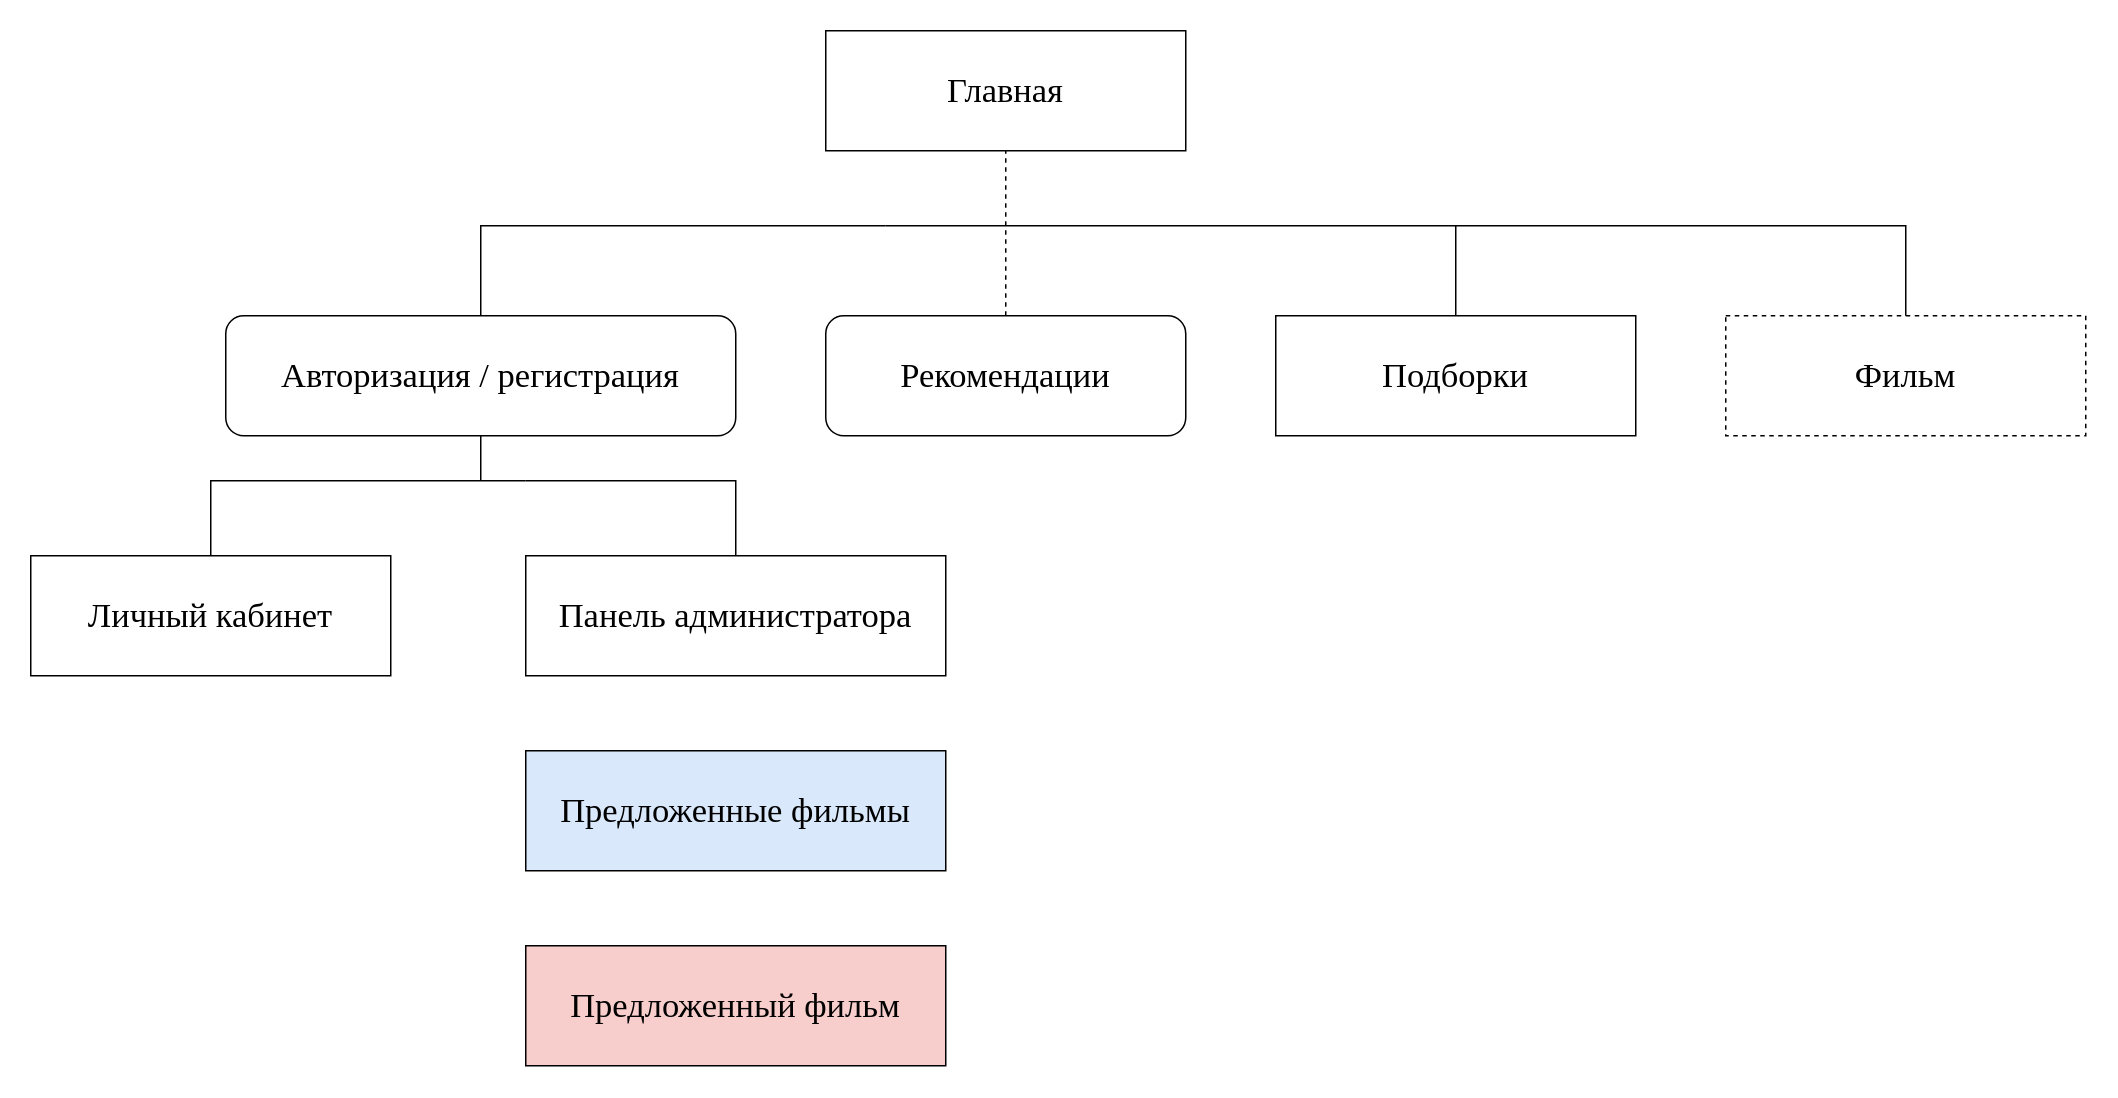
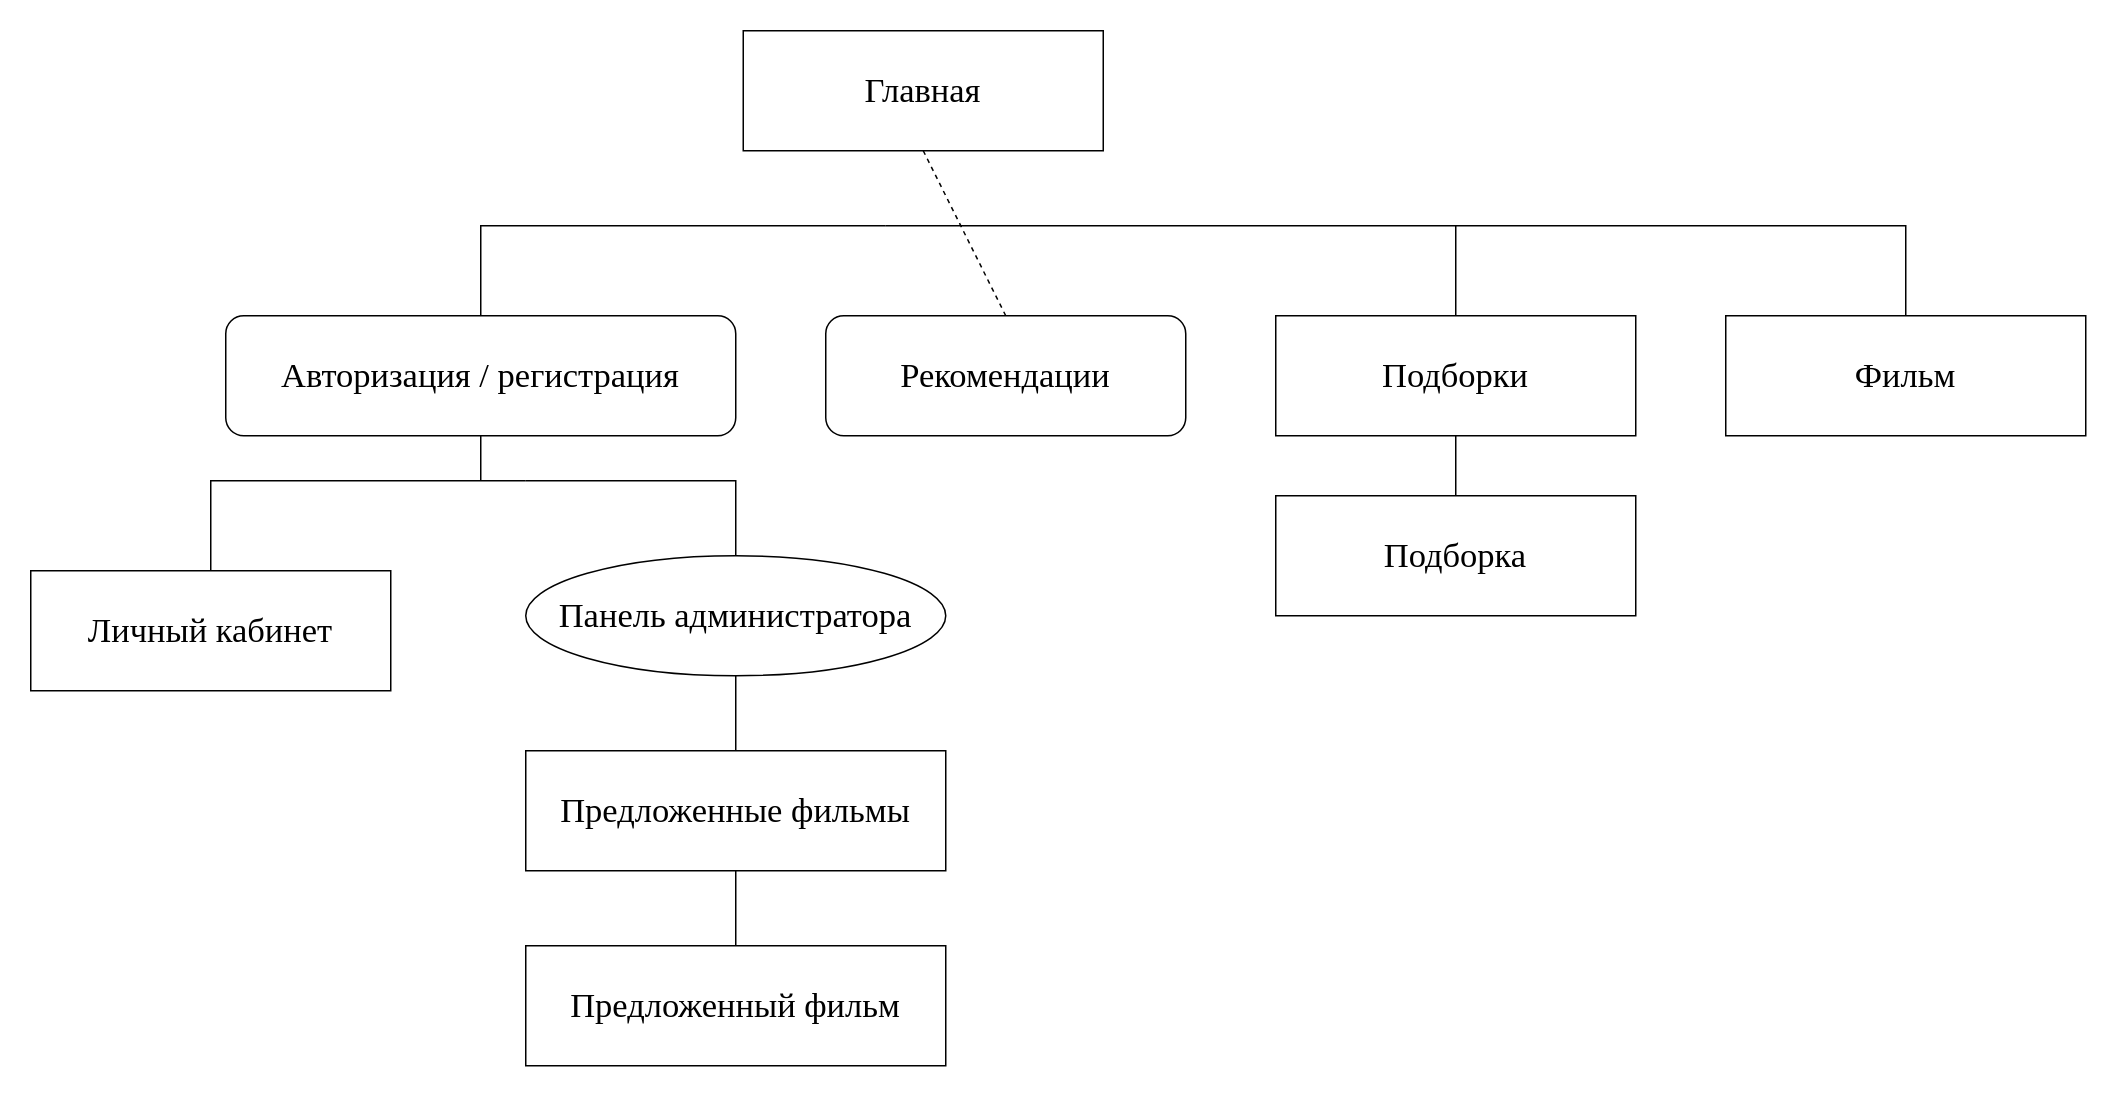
  <mxCell id="0" />
  <mxCell id="1" parent="0" />
- <mxCell id="2" value="&lt;font style=&quot;font-size: 23px;&quot;&gt;Главная&lt;/font&gt;" style="rounded=0;whiteSpace=wrap;html=1;fontFamily=Times New Roman;" parent="1" vertex="1"><mxGeometry x="550" y="20" width="240" height="80" as="geometry" /></mxCell>
+ <mxCell id="2" value="&lt;font style=&quot;font-size: 23px;&quot;&gt;Главная&lt;/font&gt;" style="rounded=0;whiteSpace=wrap;html=1;fontFamily=Times New Roman;" parent="1" vertex="1"><mxGeometry x="495" y="20" width="240" height="80" as="geometry" /></mxCell>
  <mxCell id="3" value="&lt;font style=&quot;font-size: 23px;&quot;&gt;Авторизация / регистрация&lt;/font&gt;" style="whiteSpace=wrap;html=1;fontFamily=Times New Roman;rounded=1;" parent="1" vertex="1"><mxGeometry x="150" y="210" width="340" height="80" as="geometry" /></mxCell>
  <mxCell id="4" value="&lt;font style=&quot;font-size: 23px;&quot;&gt;Подборки&lt;/font&gt;" style="rounded=0;whiteSpace=wrap;html=1;fontFamily=Times New Roman;" parent="1" vertex="1"><mxGeometry x="850" y="210" width="240" height="80" as="geometry" /></mxCell>
  <mxCell id="5" value="&lt;font style=&quot;font-size: 23px;&quot;&gt;Рекомендации&lt;/font&gt;" style="whiteSpace=wrap;html=1;fontFamily=Times New Roman;rounded=1;" parent="1" vertex="1"><mxGeometry x="550" y="210" width="240" height="80" as="geometry" /></mxCell>
- <mxCell id="6" value="&lt;font style=&quot;font-size: 23px;&quot;&gt;Личный кабинет&lt;/font&gt;" style="rounded=0;whiteSpace=wrap;html=1;fontFamily=Times New Roman;" parent="1" vertex="1"><mxGeometry x="20" y="370" width="240" height="80" as="geometry" /></mxCell>
- <mxCell id="8" value="&lt;font style=&quot;font-size: 23px;&quot;&gt;Панель администратора&lt;/font&gt;" style="rounded=0;whiteSpace=wrap;html=1;fontFamily=Times New Roman;" parent="1" vertex="1"><mxGeometry x="350" y="370" width="280" height="80" as="geometry" /></mxCell>
- <mxCell id="9" value="&lt;font style=&quot;font-size: 23px;&quot;&gt;Фильм&lt;/font&gt;" style="rounded=0;whiteSpace=wrap;html=1;fontFamily=Times New Roman;dashed=1;" parent="1" vertex="1"><mxGeometry x="1150" y="210" width="240" height="80" as="geometry" /></mxCell>
- <mxCell id="10" value="&lt;font style=&quot;font-size: 23px;&quot;&gt;Предложенные фильмы&lt;/font&gt;" style="rounded=0;whiteSpace=wrap;html=1;fontFamily=Times New Roman;fillColor=#dae8fc;" parent="1" vertex="1"><mxGeometry x="350" y="500" width="280" height="80" as="geometry" /></mxCell>
- <mxCell id="11" value="&lt;font style=&quot;font-size: 23px;&quot;&gt;Предложенный фильм&lt;/font&gt;" style="rounded=0;whiteSpace=wrap;html=1;fontFamily=Times New Roman;fillColor=#f8cecc;" parent="1" vertex="1"><mxGeometry x="350" y="630" width="280" height="80" as="geometry" /></mxCell>
+ <mxCell id="6" value="&lt;font style=&quot;font-size: 23px;&quot;&gt;Личный кабинет&lt;/font&gt;" style="rounded=0;whiteSpace=wrap;html=1;fontFamily=Times New Roman;" parent="1" vertex="1"><mxGeometry x="20" y="380" width="240" height="80" as="geometry" /></mxCell>
+ <mxCell id="7" value="&lt;font style=&quot;font-size: 23px;&quot;&gt;Подборка&lt;/font&gt;" style="rounded=0;whiteSpace=wrap;html=1;fontFamily=Times New Roman;" parent="1" vertex="1"><mxGeometry x="850" y="330" width="240" height="80" as="geometry" /></mxCell>
+ <mxCell id="8" value="&lt;font style=&quot;font-size: 23px;&quot;&gt;Панель администратора&lt;/font&gt;" style="ellipse;whiteSpace=wrap;html=1;fontFamily=Times New Roman;" parent="1" vertex="1"><mxGeometry x="350" y="370" width="280" height="80" as="geometry" /></mxCell>
+ <mxCell id="9" value="&lt;font style=&quot;font-size: 23px;&quot;&gt;Фильм&lt;/font&gt;" style="rounded=0;whiteSpace=wrap;html=1;fontFamily=Times New Roman;" parent="1" vertex="1"><mxGeometry x="1150" y="210" width="240" height="80" as="geometry" /></mxCell>
+ <mxCell id="10" value="&lt;font style=&quot;font-size: 23px;&quot;&gt;Предложенные фильмы&lt;/font&gt;" style="rounded=0;whiteSpace=wrap;html=1;fontFamily=Times New Roman;" parent="1" vertex="1"><mxGeometry x="350" y="500" width="280" height="80" as="geometry" /></mxCell>
+ <mxCell id="11" value="&lt;font style=&quot;font-size: 23px;&quot;&gt;Предложенный фильм&lt;/font&gt;" style="rounded=0;whiteSpace=wrap;html=1;fontFamily=Times New Roman;" parent="1" vertex="1"><mxGeometry x="350" y="630" width="280" height="80" as="geometry" /></mxCell>
  <mxCell id="12" style="edgeStyle=orthogonalEdgeStyle;rounded=0;orthogonalLoop=1;jettySize=auto;html=1;exitX=0.5;exitY=1;exitDx=0;exitDy=0;fontFamily=Times New Roman;" parent="1" source="9" target="9" edge="1"><mxGeometry relative="1" as="geometry" /></mxCell>
  <mxCell id="13" value="" style="endArrow=none;html=1;rounded=0;entryX=0.5;entryY=1;entryDx=0;entryDy=0;exitX=0.5;exitY=0;exitDx=0;exitDy=0;fontFamily=Times New Roman;dashed=1;" parent="1" source="5" target="2" edge="1"><mxGeometry width="50" height="50" relative="1" as="geometry"><mxPoint x="590" y="180" as="sourcePoint" /><mxPoint x="490" y="120" as="targetPoint" /></mxGeometry></mxCell>
  <mxCell id="14" value="" style="endArrow=none;html=1;rounded=0;exitX=0.5;exitY=0;exitDx=0;exitDy=0;fontFamily=Times New Roman;" parent="1" source="3" edge="1"><mxGeometry width="50" height="50" relative="1" as="geometry"><mxPoint x="410" y="150" as="sourcePoint" /><mxPoint x="590" y="150" as="targetPoint" /><Array as="points"><mxPoint x="320" y="150" /></Array></mxGeometry></mxCell>
  <mxCell id="15" value="" style="endArrow=none;html=1;rounded=0;entryX=0.5;entryY=0;entryDx=0;entryDy=0;fontFamily=Times New Roman;" parent="1" target="4" edge="1"><mxGeometry width="50" height="50" relative="1" as="geometry"><mxPoint x="590" y="150" as="sourcePoint" /><mxPoint x="760" y="80" as="targetPoint" /><Array as="points"><mxPoint x="740" y="150" /><mxPoint x="970" y="150" /></Array></mxGeometry></mxCell>
  <mxCell id="16" value="" style="endArrow=none;html=1;rounded=0;entryX=0.5;entryY=0;entryDx=0;entryDy=0;fontFamily=Times New Roman;" parent="1" target="9" edge="1"><mxGeometry width="50" height="50" relative="1" as="geometry"><mxPoint x="970" y="150" as="sourcePoint" /><mxPoint x="1360" y="180" as="targetPoint" /><Array as="points"><mxPoint x="1270" y="150" /></Array></mxGeometry></mxCell>
+ <mxCell id="17" value="" style="endArrow=none;html=1;rounded=0;entryX=0.5;entryY=1;entryDx=0;entryDy=0;exitX=0.5;exitY=0;exitDx=0;exitDy=0;fontFamily=Times New Roman;" parent="1" source="7" target="4" edge="1"><mxGeometry width="50" height="50" relative="1" as="geometry"><mxPoint x="1290" y="300" as="sourcePoint" /><mxPoint x="1380" y="360" as="targetPoint" /></mxGeometry></mxCell>
  <mxCell id="18" value="" style="endArrow=none;html=1;rounded=0;entryX=0.5;entryY=1;entryDx=0;entryDy=0;fontFamily=Times New Roman;" parent="1" target="3" edge="1"><mxGeometry width="50" height="50" relative="1" as="geometry"><mxPoint x="320" y="320" as="sourcePoint" /><mxPoint x="280" y="260" as="targetPoint" /></mxGeometry></mxCell>
  <mxCell id="19" value="" style="endArrow=none;html=1;rounded=0;exitX=0.5;exitY=0;exitDx=0;exitDy=0;fontFamily=Times New Roman;" parent="1" source="6" edge="1"><mxGeometry width="50" height="50" relative="1" as="geometry"><mxPoint x="240" y="330" as="sourcePoint" /><mxPoint x="350" y="320" as="targetPoint" /><Array as="points"><mxPoint x="140" y="320" /></Array></mxGeometry></mxCell>
  <mxCell id="20" value="" style="endArrow=none;html=1;rounded=0;exitX=0.5;exitY=0;exitDx=0;exitDy=0;fontFamily=Times New Roman;" parent="1" source="8" edge="1"><mxGeometry width="50" height="50" relative="1" as="geometry"><mxPoint x="450" y="370" as="sourcePoint" /><mxPoint x="350" y="320" as="targetPoint" /><Array as="points"><mxPoint x="490" y="320" /></Array></mxGeometry></mxCell>
+ <mxCell id="21" value="" style="endArrow=none;html=1;rounded=0;exitX=0.5;exitY=0;exitDx=0;exitDy=0;entryX=0.5;entryY=1;entryDx=0;entryDy=0;fontFamily=Times New Roman;" parent="1" source="10" target="8" edge="1"><mxGeometry width="50" height="50" relative="1" as="geometry"><mxPoint x="580" y="540" as="sourcePoint" /><mxPoint x="630" y="490" as="targetPoint" /></mxGeometry></mxCell>
+ <mxCell id="22" value="" style="endArrow=none;html=1;rounded=0;exitX=0.5;exitY=0;exitDx=0;exitDy=0;entryX=0.5;entryY=1;entryDx=0;entryDy=0;fontFamily=Times New Roman;" parent="1" source="11" target="10" edge="1"><mxGeometry width="50" height="50" relative="1" as="geometry"><mxPoint x="650" y="680" as="sourcePoint" /><mxPoint x="650" y="640" as="targetPoint" /></mxGeometry></mxCell>
